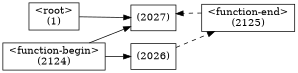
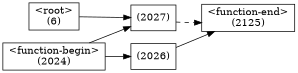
  digraph {
    rankdir=LR
    node [shape=box]
    edge [style=solid]
    n1 [label="(2027)"]
    n2 [label="<function-end>\n(2125)"]
-   n3 [label="<function-begin>\n(2124)"]
+   n3 [label="<function-begin>\n(2024)"]
    n4 [label="(2026)"]
-   n5 [label="<root>\n(1)"]
-   n2 -> n1 [style=dashed]
+   n5 [label="<root>\n(6)"]
+   n1 -> n2 [style=dashed]
    n3 -> n1
    n3 -> n4
-   n4 -> n2 [style=dashed]
+   n4 -> n2
    n5 -> n1
  }
